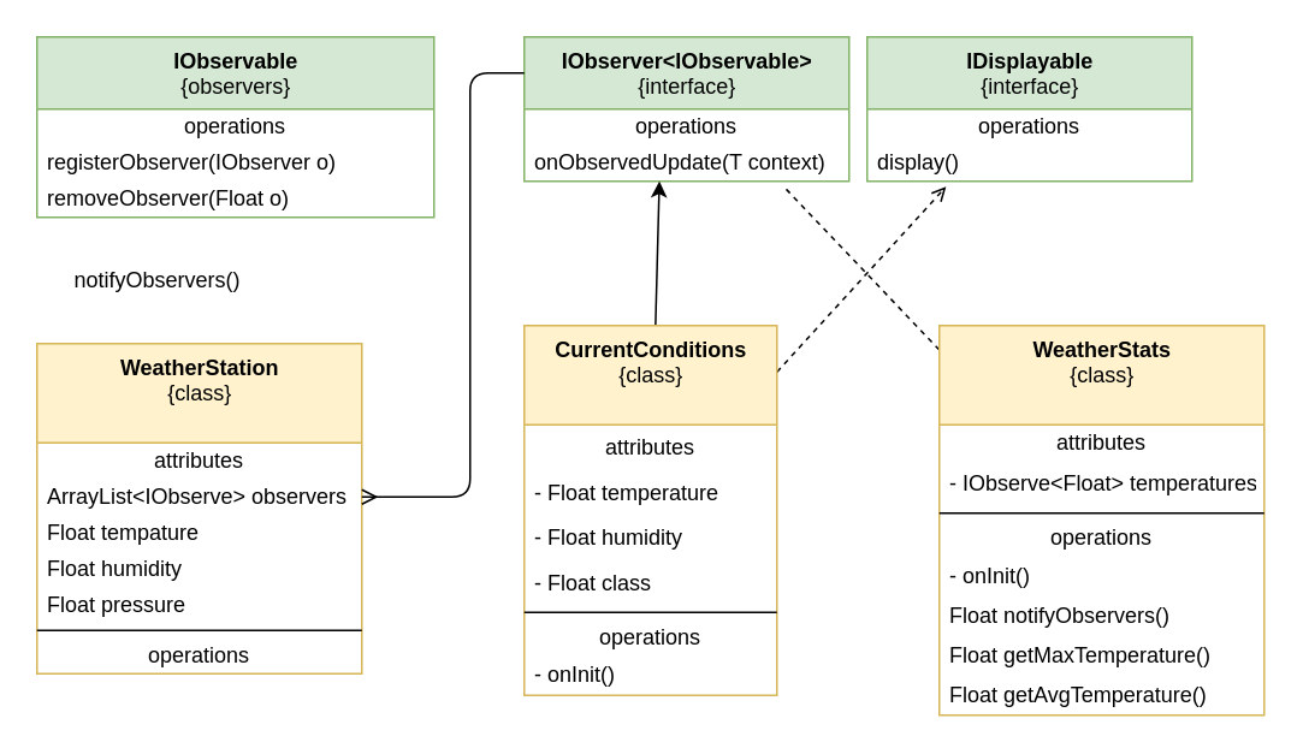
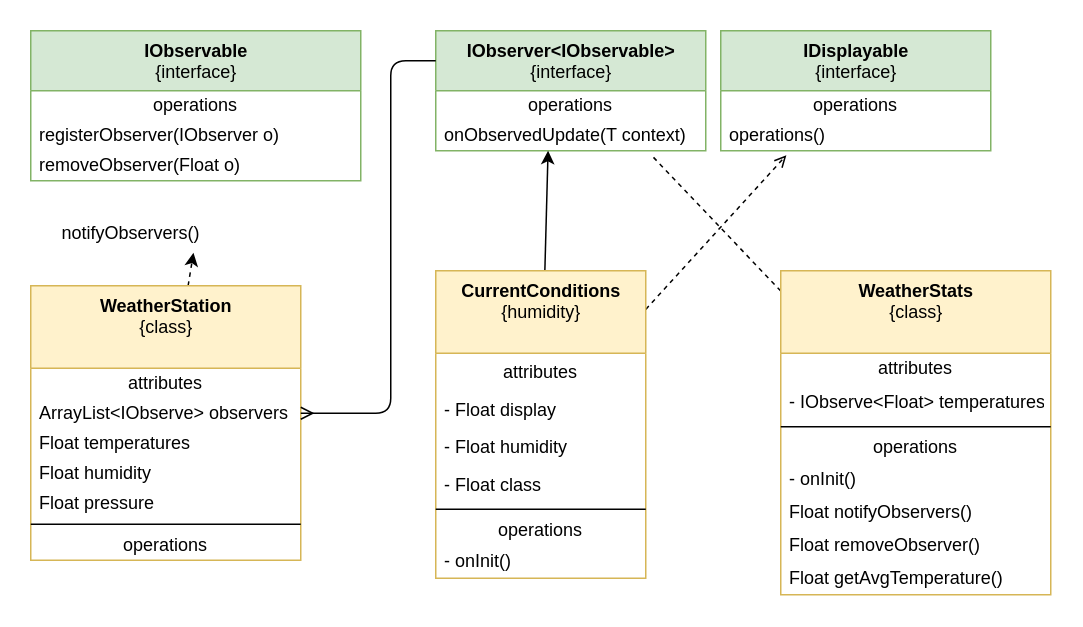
  <mxCell id="0" />
  <mxCell id="1" parent="0" />
- <mxCell id="2" value="&lt;b&gt;IObservable&lt;/b&gt;&lt;br&gt;{observers}" style="swimlane;fontStyle=0;align=center;verticalAlign=top;childLayout=stackLayout;horizontal=1;startSize=40;horizontalStack=0;resizeParent=1;resizeParentMax=0;resizeLast=0;collapsible=0;marginBottom=0;html=1;fillColor=#d5e8d4;strokeColor=#82b366;" parent="1" vertex="1"><mxGeometry x="20" y="20" width="220" height="100" as="geometry" /></mxCell>
+ <mxCell id="2" value="&lt;b&gt;IObservable&lt;/b&gt;&lt;br&gt;{interface}" style="swimlane;fontStyle=0;align=center;verticalAlign=top;childLayout=stackLayout;horizontal=1;startSize=40;horizontalStack=0;resizeParent=1;resizeParentMax=0;resizeLast=0;collapsible=0;marginBottom=0;html=1;fillColor=#d5e8d4;strokeColor=#82b366;" parent="1" vertex="1"><mxGeometry x="20" y="20" width="220" height="100" as="geometry" /></mxCell>
  <mxCell id="3" value="operations" style="text;html=1;strokeColor=none;fillColor=none;align=center;verticalAlign=middle;spacingLeft=4;spacingRight=4;overflow=hidden;rotatable=0;points=[[0,0.5],[1,0.5]];portConstraint=eastwest;" parent="2" vertex="1"><mxGeometry y="40" width="220" height="20" as="geometry" /></mxCell>
  <mxCell id="4" value="registerObserver(IObserver o)" style="text;html=1;strokeColor=none;fillColor=none;align=left;verticalAlign=middle;spacingLeft=4;spacingRight=4;overflow=hidden;rotatable=0;points=[[0,0.5],[1,0.5]];portConstraint=eastwest;" parent="2" vertex="1"><mxGeometry y="60" width="220" height="20" as="geometry" /></mxCell>
  <mxCell id="5" value="removeObserver(Float o)" style="text;html=1;strokeColor=none;fillColor=none;align=left;verticalAlign=middle;spacingLeft=4;spacingRight=4;overflow=hidden;rotatable=0;points=[[0,0.5],[1,0.5]];portConstraint=eastwest;" parent="2" vertex="1"><mxGeometry y="80" width="220" height="20" as="geometry" /></mxCell>
+ <mxCell id="6" style="edgeStyle=none;html=1;dashed=1;entryX=0.425;entryY=1.15;entryDx=0;entryDy=0;entryPerimeter=0;" parent="1" source="7" target="42" edge="1"><mxGeometry relative="1" as="geometry"><mxPoint x="50" y="150" as="targetPoint" /></mxGeometry></mxCell>
  <mxCell id="7" value="&lt;b&gt;WeatherStation&lt;/b&gt;&lt;br&gt;{class}" style="swimlane;fontStyle=0;align=center;verticalAlign=top;childLayout=stackLayout;horizontal=1;startSize=55;horizontalStack=0;resizeParent=1;resizeParentMax=0;resizeLast=0;collapsible=0;marginBottom=0;html=1;fillColor=#fff2cc;strokeColor=#d6b656;" parent="1" vertex="1"><mxGeometry x="20" y="190" width="180" height="183" as="geometry" /></mxCell>
  <mxCell id="8" value="attributes" style="text;html=1;strokeColor=none;fillColor=none;align=center;verticalAlign=middle;spacingLeft=4;spacingRight=4;overflow=hidden;rotatable=0;points=[[0,0.5],[1,0.5]];portConstraint=eastwest;" parent="7" vertex="1"><mxGeometry y="55" width="180" height="20" as="geometry" /></mxCell>
  <mxCell id="9" value="ArrayList&amp;lt;IObserve&amp;gt; observers" style="text;html=1;strokeColor=none;fillColor=none;align=left;verticalAlign=middle;spacingLeft=4;spacingRight=4;overflow=hidden;rotatable=0;points=[[0,0.5],[1,0.5]];portConstraint=eastwest;" parent="7" vertex="1"><mxGeometry y="75" width="180" height="20" as="geometry" /></mxCell>
- <mxCell id="10" value="Float tempature" style="text;html=1;strokeColor=none;fillColor=none;align=left;verticalAlign=middle;spacingLeft=4;spacingRight=4;overflow=hidden;rotatable=0;points=[[0,0.5],[1,0.5]];portConstraint=eastwest;" parent="7" vertex="1"><mxGeometry y="95" width="180" height="20" as="geometry" /></mxCell>
+ <mxCell id="10" value="Float temperatures" style="text;html=1;strokeColor=none;fillColor=none;align=left;verticalAlign=middle;spacingLeft=4;spacingRight=4;overflow=hidden;rotatable=0;points=[[0,0.5],[1,0.5]];portConstraint=eastwest;" parent="7" vertex="1"><mxGeometry y="95" width="180" height="20" as="geometry" /></mxCell>
  <mxCell id="11" value="Float humidity" style="text;html=1;strokeColor=none;fillColor=none;align=left;verticalAlign=middle;spacingLeft=4;spacingRight=4;overflow=hidden;rotatable=0;points=[[0,0.5],[1,0.5]];portConstraint=eastwest;" parent="7" vertex="1"><mxGeometry y="115" width="180" height="20" as="geometry" /></mxCell>
  <mxCell id="12" value="Float pressure" style="text;html=1;strokeColor=none;fillColor=none;align=left;verticalAlign=middle;spacingLeft=4;spacingRight=4;overflow=hidden;rotatable=0;points=[[0,0.5],[1,0.5]];portConstraint=eastwest;" parent="7" vertex="1"><mxGeometry y="135" width="180" height="20" as="geometry" /></mxCell>
  <mxCell id="13" value="" style="line;strokeWidth=1;fillColor=none;align=left;verticalAlign=middle;spacingTop=-1;spacingLeft=3;spacingRight=3;rotatable=0;labelPosition=right;points=[];portConstraint=eastwest;" parent="7" vertex="1"><mxGeometry y="155" width="180" height="8" as="geometry" /></mxCell>
  <mxCell id="14" value="operations" style="text;html=1;strokeColor=none;fillColor=none;align=center;verticalAlign=middle;spacingLeft=4;spacingRight=4;overflow=hidden;rotatable=0;points=[[0,0.5],[1,0.5]];portConstraint=eastwest;" parent="7" vertex="1"><mxGeometry y="163" width="180" height="20" as="geometry" /></mxCell>
  <mxCell id="15" value="&lt;b&gt;IObserver&amp;lt;IObservable&amp;gt;&lt;/b&gt;&lt;br&gt;{interface}" style="swimlane;fontStyle=0;align=center;verticalAlign=top;childLayout=stackLayout;horizontal=1;startSize=40;horizontalStack=0;resizeParent=1;resizeParentMax=0;resizeLast=0;collapsible=0;marginBottom=0;html=1;fillColor=#d5e8d4;strokeColor=#82b366;" parent="1" vertex="1"><mxGeometry x="290" y="20" width="180" height="80" as="geometry" /></mxCell>
  <mxCell id="16" value="operations" style="text;html=1;strokeColor=none;fillColor=none;align=center;verticalAlign=middle;spacingLeft=4;spacingRight=4;overflow=hidden;rotatable=0;points=[[0,0.5],[1,0.5]];portConstraint=eastwest;" parent="15" vertex="1"><mxGeometry y="40" width="180" height="20" as="geometry" /></mxCell>
  <mxCell id="17" value="onObservedUpdate(T context)" style="text;html=1;strokeColor=none;fillColor=none;align=left;verticalAlign=middle;spacingLeft=4;spacingRight=4;overflow=hidden;rotatable=0;points=[[0,0.5],[1,0.5]];portConstraint=eastwest;" parent="15" vertex="1"><mxGeometry y="60" width="180" height="20" as="geometry" /></mxCell>
  <mxCell id="18" value="&lt;b&gt;IDisplayable&lt;/b&gt;&lt;br&gt;{interface}" style="swimlane;fontStyle=0;align=center;verticalAlign=top;childLayout=stackLayout;horizontal=1;startSize=40;horizontalStack=0;resizeParent=1;resizeParentMax=0;resizeLast=0;collapsible=0;marginBottom=0;html=1;fillColor=#d5e8d4;strokeColor=#82b366;" parent="1" vertex="1"><mxGeometry x="480" y="20" width="180" height="80" as="geometry" /></mxCell>
  <mxCell id="19" value="operations" style="text;html=1;strokeColor=none;fillColor=none;align=center;verticalAlign=middle;spacingLeft=4;spacingRight=4;overflow=hidden;rotatable=0;points=[[0,0.5],[1,0.5]];portConstraint=eastwest;" parent="18" vertex="1"><mxGeometry y="40" width="180" height="20" as="geometry" /></mxCell>
- <mxCell id="20" value="display()" style="text;html=1;strokeColor=none;fillColor=none;align=left;verticalAlign=middle;spacingLeft=4;spacingRight=4;overflow=hidden;rotatable=0;points=[[0,0.5],[1,0.5]];portConstraint=eastwest;" parent="18" vertex="1"><mxGeometry y="60" width="180" height="20" as="geometry" /></mxCell>
+ <mxCell id="20" value="operations()" style="text;html=1;strokeColor=none;fillColor=none;align=left;verticalAlign=middle;spacingLeft=4;spacingRight=4;overflow=hidden;rotatable=0;points=[[0,0.5],[1,0.5]];portConstraint=eastwest;" parent="18" vertex="1"><mxGeometry y="60" width="180" height="20" as="geometry" /></mxCell>
  <mxCell id="21" style="edgeStyle=none;html=1;entryX=0.416;entryY=1;entryDx=0;entryDy=0;entryPerimeter=0;dashed=0;" parent="1" source="23" target="17" edge="1"><mxGeometry relative="1" as="geometry" /></mxCell>
  <mxCell id="22" style="edgeStyle=none;html=1;entryX=0.243;entryY=1.15;entryDx=0;entryDy=0;entryPerimeter=0;dashed=1;endArrow=open;" parent="1" source="23" target="20" edge="1"><mxGeometry relative="1" as="geometry" /></mxCell>
- <mxCell id="23" value="&lt;b&gt;CurrentConditions&lt;/b&gt;&lt;br&gt;{class}" style="swimlane;fontStyle=0;align=center;verticalAlign=top;childLayout=stackLayout;horizontal=1;startSize=55;horizontalStack=0;resizeParent=1;resizeParentMax=0;resizeLast=0;collapsible=0;marginBottom=0;html=1;fillColor=#fff2cc;strokeColor=#d6b656;" parent="1" vertex="1"><mxGeometry x="290" y="180" width="140" height="205" as="geometry" /></mxCell>
+ <mxCell id="23" value="&lt;b&gt;CurrentConditions&lt;/b&gt;&lt;br&gt;{humidity}" style="swimlane;fontStyle=0;align=center;verticalAlign=top;childLayout=stackLayout;horizontal=1;startSize=55;horizontalStack=0;resizeParent=1;resizeParentMax=0;resizeLast=0;collapsible=0;marginBottom=0;html=1;fillColor=#fff2cc;strokeColor=#d6b656;" parent="1" vertex="1"><mxGeometry x="290" y="180" width="140" height="205" as="geometry" /></mxCell>
  <mxCell id="24" value="attributes" style="text;html=1;strokeColor=none;fillColor=none;align=center;verticalAlign=middle;spacingLeft=4;spacingRight=4;overflow=hidden;rotatable=0;points=[[0,0.5],[1,0.5]];portConstraint=eastwest;" parent="23" vertex="1"><mxGeometry y="55" width="140" height="25" as="geometry" /></mxCell>
- <mxCell id="25" value="- Float temperature" style="text;html=1;strokeColor=none;fillColor=none;align=left;verticalAlign=middle;spacingLeft=4;spacingRight=4;overflow=hidden;rotatable=0;points=[[0,0.5],[1,0.5]];portConstraint=eastwest;" vertex="1" parent="23"><mxGeometry y="80" width="140" height="25" as="geometry" /></mxCell>
+ <mxCell id="25" value="- Float display" style="text;html=1;strokeColor=none;fillColor=none;align=left;verticalAlign=middle;spacingLeft=4;spacingRight=4;overflow=hidden;rotatable=0;points=[[0,0.5],[1,0.5]];portConstraint=eastwest;" vertex="1" parent="23"><mxGeometry y="80" width="140" height="25" as="geometry" /></mxCell>
  <mxCell id="26" value="- Float humidity" style="text;html=1;strokeColor=none;fillColor=none;align=left;verticalAlign=middle;spacingLeft=4;spacingRight=4;overflow=hidden;rotatable=0;points=[[0,0.5],[1,0.5]];portConstraint=eastwest;" vertex="1" parent="23"><mxGeometry y="105" width="140" height="25" as="geometry" /></mxCell>
  <mxCell id="27" value="- Float class" style="text;html=1;strokeColor=none;fillColor=none;align=left;verticalAlign=middle;spacingLeft=4;spacingRight=4;overflow=hidden;rotatable=0;points=[[0,0.5],[1,0.5]];portConstraint=eastwest;" vertex="1" parent="23"><mxGeometry y="130" width="140" height="25" as="geometry" /></mxCell>
  <mxCell id="28" value="" style="line;strokeWidth=1;fillColor=none;align=left;verticalAlign=middle;spacingTop=-1;spacingLeft=3;spacingRight=3;rotatable=0;labelPosition=right;points=[];portConstraint=eastwest;" parent="23" vertex="1"><mxGeometry y="155" width="140" height="8" as="geometry" /></mxCell>
  <mxCell id="29" value="operations" style="text;html=1;strokeColor=none;fillColor=none;align=center;verticalAlign=middle;spacingLeft=4;spacingRight=4;overflow=hidden;rotatable=0;points=[[0,0.5],[1,0.5]];portConstraint=eastwest;" parent="23" vertex="1"><mxGeometry y="163" width="140" height="20" as="geometry" /></mxCell>
  <mxCell id="30" value="- onInit()" style="text;html=1;strokeColor=none;fillColor=none;align=left;verticalAlign=middle;spacingLeft=4;spacingRight=4;overflow=hidden;rotatable=0;points=[[0,0.5],[1,0.5]];portConstraint=eastwest;" vertex="1" parent="23"><mxGeometry y="183" width="140" height="22" as="geometry" /></mxCell>
  <mxCell id="31" style="edgeStyle=none;html=1;entryX=0.799;entryY=1.15;entryDx=0;entryDy=0;entryPerimeter=0;dashed=1;endArrow=none;" parent="1" source="32" target="17" edge="1"><mxGeometry relative="1" as="geometry" /></mxCell>
  <mxCell id="32" value="&lt;b&gt;WeatherStats&lt;/b&gt;&lt;br&gt;{class}" style="swimlane;fontStyle=0;align=center;verticalAlign=top;childLayout=stackLayout;horizontal=1;startSize=55;horizontalStack=0;resizeParent=1;resizeParentMax=0;resizeLast=0;collapsible=0;marginBottom=0;html=1;fillColor=#fff2cc;strokeColor=#d6b656;" parent="1" vertex="1"><mxGeometry x="520" y="180" width="180" height="216" as="geometry" /></mxCell>
  <mxCell id="33" value="attributes" style="text;html=1;strokeColor=none;fillColor=none;align=center;verticalAlign=middle;spacingLeft=4;spacingRight=4;overflow=hidden;rotatable=0;points=[[0,0.5],[1,0.5]];portConstraint=eastwest;" parent="32" vertex="1"><mxGeometry y="55" width="180" height="20" as="geometry" /></mxCell>
  <mxCell id="34" value="- IObserve&amp;lt;Float&amp;gt; temperatures" style="text;html=1;strokeColor=none;fillColor=none;align=left;verticalAlign=middle;spacingLeft=4;spacingRight=4;overflow=hidden;rotatable=0;points=[[0,0.5],[1,0.5]];portConstraint=eastwest;" vertex="1" parent="32"><mxGeometry y="75" width="180" height="25" as="geometry" /></mxCell>
  <mxCell id="35" value="" style="line;strokeWidth=1;fillColor=none;align=left;verticalAlign=middle;spacingTop=-1;spacingLeft=3;spacingRight=3;rotatable=0;labelPosition=right;points=[];portConstraint=eastwest;" parent="32" vertex="1"><mxGeometry y="100" width="180" height="8" as="geometry" /></mxCell>
  <mxCell id="36" value="operations" style="text;html=1;strokeColor=none;fillColor=none;align=center;verticalAlign=middle;spacingLeft=4;spacingRight=4;overflow=hidden;rotatable=0;points=[[0,0.5],[1,0.5]];portConstraint=eastwest;" parent="32" vertex="1"><mxGeometry y="108" width="180" height="20" as="geometry" /></mxCell>
  <mxCell id="37" value="- onInit()" style="text;html=1;strokeColor=none;fillColor=none;align=left;verticalAlign=middle;spacingLeft=4;spacingRight=4;overflow=hidden;rotatable=0;points=[[0,0.5],[1,0.5]];portConstraint=eastwest;" vertex="1" parent="32"><mxGeometry y="128" width="180" height="22" as="geometry" /></mxCell>
  <mxCell id="38" value="Float notifyObservers()" style="text;html=1;strokeColor=none;fillColor=none;align=left;verticalAlign=middle;spacingLeft=4;spacingRight=4;overflow=hidden;rotatable=0;points=[[0,0.5],[1,0.5]];portConstraint=eastwest;" vertex="1" parent="32"><mxGeometry y="150" width="180" height="22" as="geometry" /></mxCell>
- <mxCell id="39" value="Float getMaxTemperature()" style="text;html=1;strokeColor=none;fillColor=none;align=left;verticalAlign=middle;spacingLeft=4;spacingRight=4;overflow=hidden;rotatable=0;points=[[0,0.5],[1,0.5]];portConstraint=eastwest;" vertex="1" parent="32"><mxGeometry y="172" width="180" height="22" as="geometry" /></mxCell>
+ <mxCell id="39" value="Float removeObserver()" style="text;html=1;strokeColor=none;fillColor=none;align=left;verticalAlign=middle;spacingLeft=4;spacingRight=4;overflow=hidden;rotatable=0;points=[[0,0.5],[1,0.5]];portConstraint=eastwest;" vertex="1" parent="32"><mxGeometry y="172" width="180" height="22" as="geometry" /></mxCell>
  <mxCell id="40" value="Float getAvgTemperature()" style="text;html=1;strokeColor=none;fillColor=none;align=left;verticalAlign=middle;spacingLeft=4;spacingRight=4;overflow=hidden;rotatable=0;points=[[0,0.5],[1,0.5]];portConstraint=eastwest;" vertex="1" parent="32"><mxGeometry y="194" width="180" height="22" as="geometry" /></mxCell>
  <mxCell id="41" style="edgeStyle=none;html=1;entryX=0;entryY=0.25;entryDx=0;entryDy=0;exitX=1;exitY=0.5;exitDx=0;exitDy=0;startArrow=ERmany;startFill=0;endArrow=none;" parent="1" source="9" target="15" edge="1"><mxGeometry relative="1" as="geometry"><Array as="points"><mxPoint x="260" y="275" /><mxPoint x="260" y="40" /></Array></mxGeometry></mxCell>
  <mxCell id="42" value="notifyObservers()" style="text;html=1;strokeColor=none;fillColor=none;align=left;verticalAlign=middle;spacingLeft=4;spacingRight=4;overflow=hidden;rotatable=0;points=[[0,0.5],[1,0.5]];portConstraint=eastwest;" parent="1" vertex="1"><mxGeometry x="35" y="145" width="220" height="20" as="geometry" /></mxCell>
